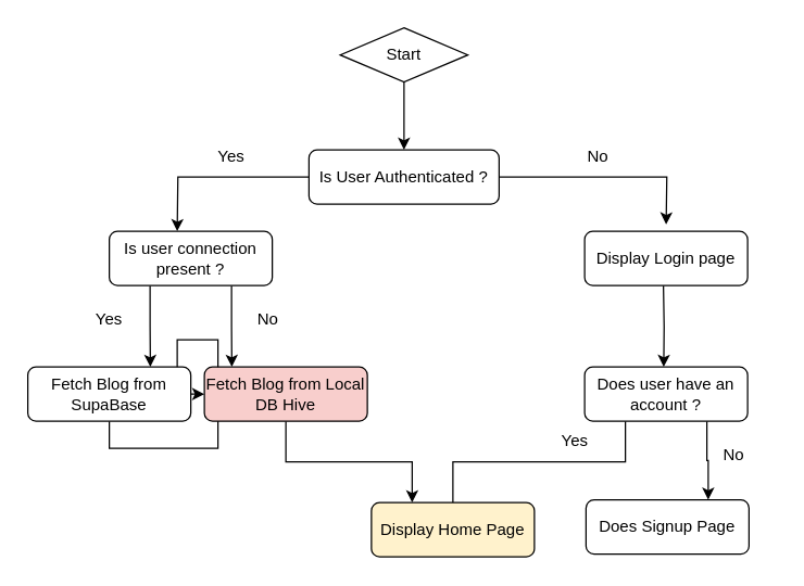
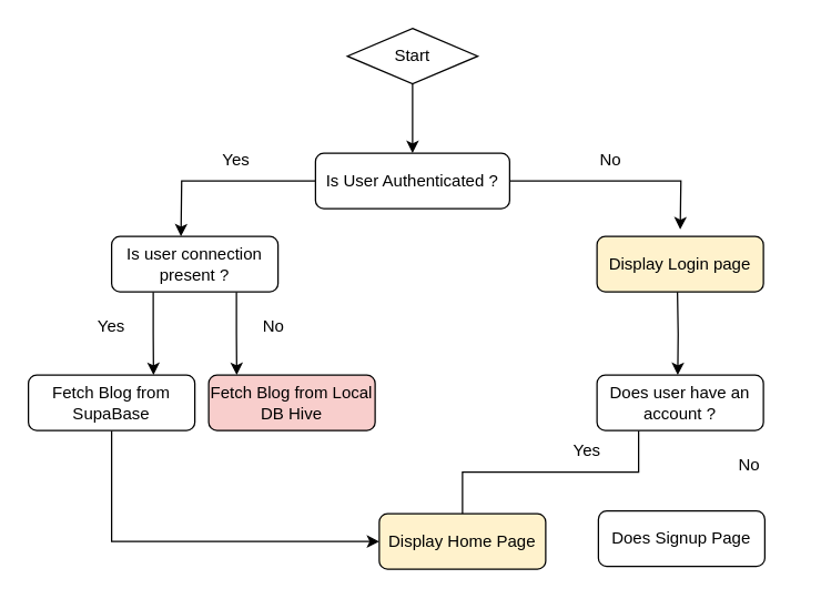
  <mxCell id="0" />
  <mxCell id="1" parent="0" />
  <mxCell id="2" style="edgeStyle=orthogonalEdgeStyle;rounded=0;orthogonalLoop=1;jettySize=auto;html=1;exitX=0.5;exitY=1;exitDx=0;exitDy=0;" edge="1" parent="1" source="3"><mxGeometry relative="1" as="geometry"><mxPoint x="297" y="110" as="targetPoint" /></mxGeometry></mxCell>
  <mxCell id="3" value="Start" style="rhombus;whiteSpace=wrap;html=1;" vertex="1" parent="1"><mxGeometry x="250" y="20" width="94" height="40" as="geometry" /></mxCell>
  <mxCell id="4" style="edgeStyle=orthogonalEdgeStyle;rounded=0;orthogonalLoop=1;jettySize=auto;html=1;exitX=1;exitY=0.5;exitDx=0;exitDy=0;" edge="1" parent="1" source="6"><mxGeometry relative="1" as="geometry"><mxPoint x="490" y="165" as="targetPoint" /></mxGeometry></mxCell>
  <mxCell id="5" style="edgeStyle=orthogonalEdgeStyle;rounded=0;orthogonalLoop=1;jettySize=auto;html=1;exitX=0;exitY=0.5;exitDx=0;exitDy=0;" edge="1" parent="1" source="6"><mxGeometry relative="1" as="geometry"><mxPoint x="130" y="170" as="targetPoint" /></mxGeometry></mxCell>
  <mxCell id="6" value="Is User Authenticated ?" style="rounded=1;whiteSpace=wrap;html=1;" vertex="1" parent="1"><mxGeometry x="227" y="110" width="140" height="40" as="geometry" /></mxCell>
  <mxCell id="7" style="edgeStyle=orthogonalEdgeStyle;rounded=0;orthogonalLoop=1;jettySize=auto;html=1;exitX=0.25;exitY=1;exitDx=0;exitDy=0;" edge="1" parent="1"><mxGeometry relative="1" as="geometry"><mxPoint x="488.222" y="270" as="targetPoint" /><mxPoint x="488" y="210" as="sourcePoint" /></mxGeometry></mxCell>
- <mxCell id="8" value="Display Login page" style="rounded=1;whiteSpace=wrap;html=1;" vertex="1" parent="1"><mxGeometry x="430" y="170" width="120" height="40" as="geometry" /></mxCell>
+ <mxCell id="8" value="Display Login page" style="rounded=1;whiteSpace=wrap;html=1;fillColor=#fff2cc;" vertex="1" parent="1"><mxGeometry x="430" y="170" width="120" height="40" as="geometry" /></mxCell>
  <mxCell id="9" value="No" style="text;html=1;align=center;verticalAlign=middle;whiteSpace=wrap;rounded=0;" vertex="1" parent="1"><mxGeometry x="410" y="100" width="60" height="30" as="geometry" /></mxCell>
  <mxCell id="10" style="edgeStyle=orthogonalEdgeStyle;rounded=0;orthogonalLoop=1;jettySize=auto;html=1;exitX=0.25;exitY=1;exitDx=0;exitDy=0;" edge="1" parent="1" source="12"><mxGeometry relative="1" as="geometry"><mxPoint x="110.222" y="270" as="targetPoint" /></mxGeometry></mxCell>
  <mxCell id="11" style="edgeStyle=orthogonalEdgeStyle;rounded=0;orthogonalLoop=1;jettySize=auto;html=1;exitX=0.75;exitY=1;exitDx=0;exitDy=0;" edge="1" parent="1" source="12"><mxGeometry relative="1" as="geometry"><mxPoint x="170.222" y="270" as="targetPoint" /></mxGeometry></mxCell>
  <mxCell id="12" value="Is user connection present ?" style="rounded=1;whiteSpace=wrap;html=1;" vertex="1" parent="1"><mxGeometry x="80" y="170" width="120" height="40" as="geometry" /></mxCell>
  <mxCell id="13" value="Yes" style="text;html=1;align=center;verticalAlign=middle;whiteSpace=wrap;rounded=0;" vertex="1" parent="1"><mxGeometry x="140" y="100" width="60" height="30" as="geometry" /></mxCell>
  <mxCell id="14" value="Yes" style="text;html=1;align=center;verticalAlign=middle;whiteSpace=wrap;rounded=0;" vertex="1" parent="1"><mxGeometry x="50" y="220" width="60" height="30" as="geometry" /></mxCell>
  <mxCell id="15" value="No" style="text;html=1;align=center;verticalAlign=middle;whiteSpace=wrap;rounded=0;" vertex="1" parent="1"><mxGeometry x="167" y="220" width="60" height="30" as="geometry" /></mxCell>
- <mxCell id="16" style="edgeStyle=orthogonalEdgeStyle;rounded=0;orthogonalLoop=1;jettySize=auto;html=1;exitX=0.5;exitY=1;exitDx=0;exitDy=0;" edge="1" parent="1" source="17" target="19"><mxGeometry relative="1" as="geometry" /></mxCell>
+ <mxCell id="16" style="edgeStyle=orthogonalEdgeStyle;rounded=0;orthogonalLoop=1;jettySize=auto;html=1;exitX=0.5;exitY=1;exitDx=0;exitDy=0;entryX=0;entryY=0.5;entryDx=0;entryDy=0;" edge="1" parent="1" source="17" target="23"><mxGeometry relative="1" as="geometry" /></mxCell>
  <mxCell id="17" value="Fetch Blog from SupaBase" style="rounded=1;whiteSpace=wrap;html=1;" vertex="1" parent="1"><mxGeometry x="20" y="270" width="120" height="40" as="geometry" /></mxCell>
- <mxCell id="18" style="edgeStyle=orthogonalEdgeStyle;rounded=0;orthogonalLoop=1;jettySize=auto;html=1;exitX=0.5;exitY=1;exitDx=0;exitDy=0;entryX=0.25;entryY=0;entryDx=0;entryDy=0;" edge="1" parent="1" source="19" target="23"><mxGeometry relative="1" as="geometry" /></mxCell>
  <mxCell id="19" value="Fetch Blog from Local DB Hive" style="rounded=1;whiteSpace=wrap;html=1;fillColor=#f8cecc;" vertex="1" parent="1"><mxGeometry x="150" y="270" width="120" height="40" as="geometry" /></mxCell>
- <mxCell id="20" style="edgeStyle=orthogonalEdgeStyle;rounded=0;orthogonalLoop=1;jettySize=auto;html=1;exitX=0.75;exitY=1;exitDx=0;exitDy=0;entryX=0.75;entryY=0;entryDx=0;entryDy=0;" edge="1" parent="1" source="22" target="24"><mxGeometry relative="1" as="geometry" /></mxCell>
  <mxCell id="21" style="edgeStyle=orthogonalEdgeStyle;rounded=0;orthogonalLoop=1;jettySize=auto;html=1;exitX=0.25;exitY=1;exitDx=0;exitDy=0;entryX=0.5;entryY=0;entryDx=0;entryDy=0;endArrow=none;" edge="1" parent="1" source="22" target="23"><mxGeometry relative="1" as="geometry" /></mxCell>
  <mxCell id="22" value="Does user have an account ?" style="rounded=1;whiteSpace=wrap;html=1;" vertex="1" parent="1"><mxGeometry x="430" y="270" width="120" height="40" as="geometry" /></mxCell>
  <mxCell id="23" value="Display Home Page" style="rounded=1;whiteSpace=wrap;html=1;fillColor=#fff2cc;" vertex="1" parent="1"><mxGeometry x="273" y="370" width="120" height="40" as="geometry" /></mxCell>
  <mxCell id="24" value="Does Signup Page" style="rounded=1;whiteSpace=wrap;html=1;" vertex="1" parent="1"><mxGeometry x="431" y="368" width="120" height="40" as="geometry" /></mxCell>
  <mxCell id="25" value="Yes" style="text;html=1;align=center;verticalAlign=middle;whiteSpace=wrap;rounded=0;" vertex="1" parent="1"><mxGeometry x="393" y="310" width="60" height="30" as="geometry" /></mxCell>
  <mxCell id="26" value="No" style="text;html=1;align=center;verticalAlign=middle;whiteSpace=wrap;rounded=0;" vertex="1" parent="1"><mxGeometry x="510" y="320" width="60" height="30" as="geometry" /></mxCell>
